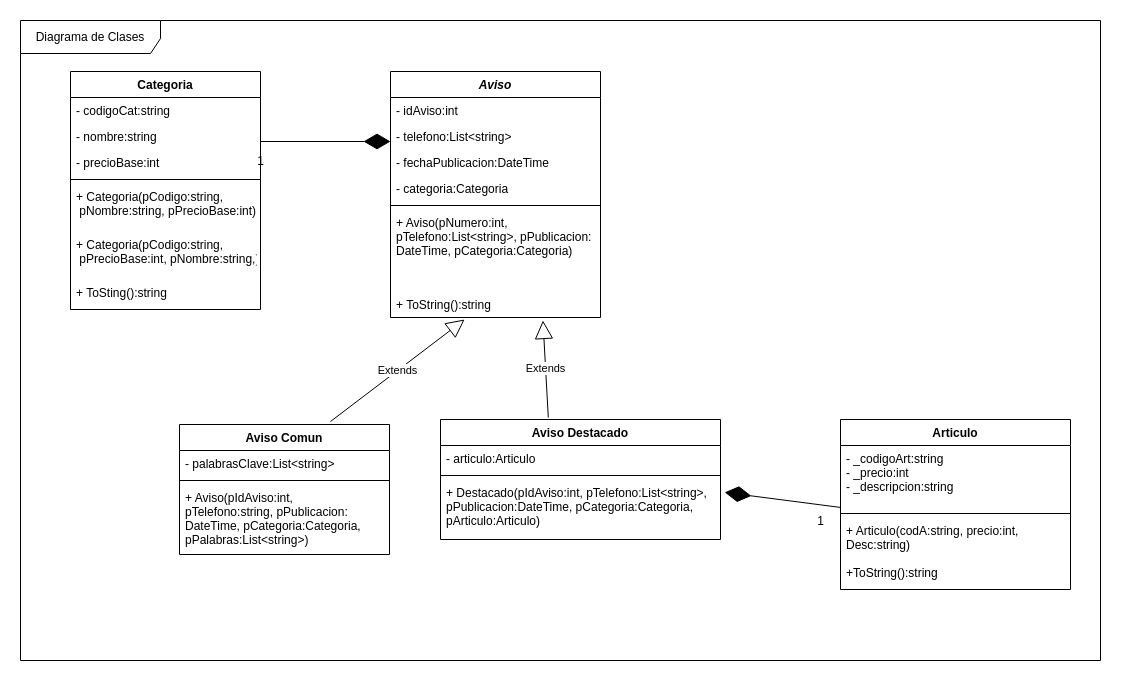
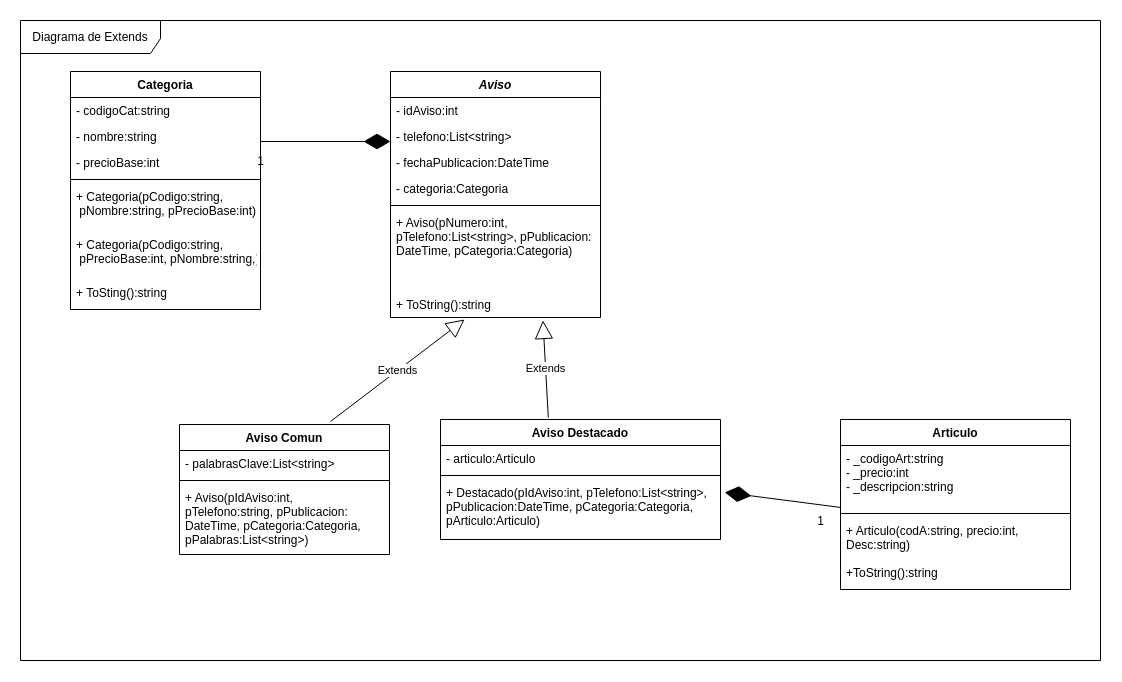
  <mxCell id="0" />
  <mxCell id="1" parent="0" />
  <mxCell id="2" value="Aviso" style="swimlane;fontStyle=3;align=center;verticalAlign=top;childLayout=stackLayout;horizontal=1;startSize=26;horizontalStack=0;resizeParent=1;resizeParentMax=0;resizeLast=0;collapsible=1;marginBottom=0;" parent="1" vertex="1"><mxGeometry x="390" y="71" width="210" height="246" as="geometry" /></mxCell>
  <mxCell id="3" value="- idAviso:int" style="text;strokeColor=none;fillColor=none;align=left;verticalAlign=top;spacingLeft=4;spacingRight=4;overflow=hidden;rotatable=0;points=[[0,0.5],[1,0.5]];portConstraint=eastwest;" parent="2" vertex="1"><mxGeometry y="26" width="210" height="26" as="geometry" /></mxCell>
  <mxCell id="4" value="- telefono:List&lt;string&gt;" style="text;strokeColor=none;fillColor=none;align=left;verticalAlign=top;spacingLeft=4;spacingRight=4;overflow=hidden;rotatable=0;points=[[0,0.5],[1,0.5]];portConstraint=eastwest;" parent="2" vertex="1"><mxGeometry y="52" width="210" height="26" as="geometry" /></mxCell>
  <mxCell id="5" value="- fechaPublicacion:DateTime" style="text;strokeColor=none;fillColor=none;align=left;verticalAlign=top;spacingLeft=4;spacingRight=4;overflow=hidden;rotatable=0;points=[[0,0.5],[1,0.5]];portConstraint=eastwest;" parent="2" vertex="1"><mxGeometry y="78" width="210" height="26" as="geometry" /></mxCell>
  <mxCell id="6" value="- categoria:Categoria" style="text;strokeColor=none;fillColor=none;align=left;verticalAlign=top;spacingLeft=4;spacingRight=4;overflow=hidden;rotatable=0;points=[[0,0.5],[1,0.5]];portConstraint=eastwest;" parent="2" vertex="1"><mxGeometry y="104" width="210" height="26" as="geometry" /></mxCell>
  <mxCell id="7" value="" style="line;strokeWidth=1;fillColor=none;align=left;verticalAlign=middle;spacingTop=-1;spacingLeft=3;spacingRight=3;rotatable=0;labelPosition=right;points=[];portConstraint=eastwest;" parent="2" vertex="1"><mxGeometry y="130" width="210" height="8" as="geometry" /></mxCell>
  <mxCell id="8" value="+ Aviso(pNumero:int, &#10;pTelefono:List&lt;string&gt;, pPublicacion:&#10;DateTime, pCategoria:Categoria)" style="text;strokeColor=none;fillColor=none;align=left;verticalAlign=top;spacingLeft=4;spacingRight=4;overflow=hidden;rotatable=0;points=[[0,0.5],[1,0.5]];portConstraint=eastwest;" parent="2" vertex="1"><mxGeometry y="138" width="210" height="82" as="geometry" /></mxCell>
  <mxCell id="9" value="+ ToString():string" style="text;strokeColor=none;fillColor=none;align=left;verticalAlign=top;spacingLeft=4;spacingRight=4;overflow=hidden;rotatable=0;points=[[0,0.5],[1,0.5]];portConstraint=eastwest;" parent="2" vertex="1"><mxGeometry y="220" width="210" height="26" as="geometry" /></mxCell>
  <mxCell id="10" value="Categoria" style="swimlane;fontStyle=1;align=center;verticalAlign=top;childLayout=stackLayout;horizontal=1;startSize=26;horizontalStack=0;resizeParent=1;resizeParentMax=0;resizeLast=0;collapsible=1;marginBottom=0;" parent="1" vertex="1"><mxGeometry x="70" y="71" width="190" height="238" as="geometry" /></mxCell>
  <mxCell id="11" value="- codigoCat:string" style="text;strokeColor=none;fillColor=none;align=left;verticalAlign=top;spacingLeft=4;spacingRight=4;overflow=hidden;rotatable=0;points=[[0,0.5],[1,0.5]];portConstraint=eastwest;" parent="10" vertex="1"><mxGeometry y="26" width="190" height="26" as="geometry" /></mxCell>
  <mxCell id="12" value="- nombre:string" style="text;strokeColor=none;fillColor=none;align=left;verticalAlign=top;spacingLeft=4;spacingRight=4;overflow=hidden;rotatable=0;points=[[0,0.5],[1,0.5]];portConstraint=eastwest;" parent="10" vertex="1"><mxGeometry y="52" width="190" height="26" as="geometry" /></mxCell>
  <mxCell id="13" value="- precioBase:int" style="text;strokeColor=none;fillColor=none;align=left;verticalAlign=top;spacingLeft=4;spacingRight=4;overflow=hidden;rotatable=0;points=[[0,0.5],[1,0.5]];portConstraint=eastwest;" parent="10" vertex="1"><mxGeometry y="78" width="190" height="26" as="geometry" /></mxCell>
  <mxCell id="14" value="" style="line;strokeWidth=1;fillColor=none;align=left;verticalAlign=middle;spacingTop=-1;spacingLeft=3;spacingRight=3;rotatable=0;labelPosition=right;points=[];portConstraint=eastwest;" parent="10" vertex="1"><mxGeometry y="104" width="190" height="8" as="geometry" /></mxCell>
  <mxCell id="15" value="+ Categoria(pCodigo:string,&#10; pNombre:string, pPrecioBase:int)" style="text;strokeColor=none;fillColor=none;align=left;verticalAlign=top;spacingLeft=4;spacingRight=4;overflow=hidden;rotatable=0;points=[[0,0.5],[1,0.5]];portConstraint=eastwest;" parent="10" vertex="1"><mxGeometry y="112" width="190" height="48" as="geometry" /></mxCell>
  <mxCell id="16" value="+ Categoria(pCodigo:string,&#10; pPrecioBase:int, pNombre:string,)" style="text;strokeColor=none;fillColor=none;align=left;verticalAlign=top;spacingLeft=4;spacingRight=4;overflow=hidden;rotatable=0;points=[[0,0.5],[1,0.5]];portConstraint=eastwest;" vertex="1" parent="10"><mxGeometry y="160" width="190" height="48" as="geometry" /></mxCell>
  <mxCell id="17" value="+ ToSting():string" style="text;strokeColor=none;fillColor=none;align=left;verticalAlign=top;spacingLeft=4;spacingRight=4;overflow=hidden;rotatable=0;points=[[0,0.5],[1,0.5]];portConstraint=eastwest;" parent="10" vertex="1"><mxGeometry y="208" width="190" height="30" as="geometry" /></mxCell>
  <mxCell id="18" value="" style="endArrow=diamondThin;endFill=1;endSize=24;html=1;" parent="1" edge="1"><mxGeometry width="160" relative="1" as="geometry"><mxPoint x="260" y="141" as="sourcePoint" /><mxPoint x="390" y="141" as="targetPoint" /></mxGeometry></mxCell>
  <mxCell id="19" value="1" style="text;html=1;align=center;verticalAlign=middle;resizable=0;points=[];autosize=1;" parent="1" vertex="1"><mxGeometry x="250" y="151" width="20" height="20" as="geometry" /></mxCell>
  <mxCell id="20" value="Aviso Comun" style="swimlane;fontStyle=1;align=center;verticalAlign=top;childLayout=stackLayout;horizontal=1;startSize=26;horizontalStack=0;resizeParent=1;resizeParentMax=0;resizeLast=0;collapsible=1;marginBottom=0;" parent="1" vertex="1"><mxGeometry x="179" y="424" width="210" height="130" as="geometry" /></mxCell>
  <mxCell id="21" value="- palabrasClave:List&lt;string&gt;" style="text;strokeColor=none;fillColor=none;align=left;verticalAlign=top;spacingLeft=4;spacingRight=4;overflow=hidden;rotatable=0;points=[[0,0.5],[1,0.5]];portConstraint=eastwest;" parent="20" vertex="1"><mxGeometry y="26" width="210" height="26" as="geometry" /></mxCell>
  <mxCell id="22" value="" style="line;strokeWidth=1;fillColor=none;align=left;verticalAlign=middle;spacingTop=-1;spacingLeft=3;spacingRight=3;rotatable=0;labelPosition=right;points=[];portConstraint=eastwest;" parent="20" vertex="1"><mxGeometry y="52" width="210" height="8" as="geometry" /></mxCell>
  <mxCell id="23" value="+ Aviso(pIdAviso:int, &#10;pTelefono:string, pPublicacion:&#10;DateTime, pCategoria:Categoria, &#10;pPalabras:List&lt;string&gt;)&#10;&#10;" style="text;strokeColor=none;fillColor=none;align=left;verticalAlign=top;spacingLeft=4;spacingRight=4;overflow=hidden;rotatable=0;points=[[0,0.5],[1,0.5]];portConstraint=eastwest;" parent="20" vertex="1"><mxGeometry y="60" width="210" height="70" as="geometry" /></mxCell>
  <mxCell id="24" value="Extends" style="endArrow=block;endSize=16;endFill=0;html=1;entryX=0.353;entryY=1.077;entryDx=0;entryDy=0;entryPerimeter=0;" parent="1" target="9" edge="1"><mxGeometry width="160" relative="1" as="geometry"><mxPoint x="330" y="421" as="sourcePoint" /><mxPoint x="480" y="381" as="targetPoint" /></mxGeometry></mxCell>
  <mxCell id="25" value="Aviso Destacado" style="swimlane;fontStyle=1;align=center;verticalAlign=top;childLayout=stackLayout;horizontal=1;startSize=26;horizontalStack=0;resizeParent=1;resizeParentMax=0;resizeLast=0;collapsible=1;marginBottom=0;" parent="1" vertex="1"><mxGeometry x="440" y="419" width="280" height="120" as="geometry" /></mxCell>
  <mxCell id="26" value="- articulo:Articulo" style="text;strokeColor=none;fillColor=none;align=left;verticalAlign=top;spacingLeft=4;spacingRight=4;overflow=hidden;rotatable=0;points=[[0,0.5],[1,0.5]];portConstraint=eastwest;" parent="25" vertex="1"><mxGeometry y="26" width="280" height="26" as="geometry" /></mxCell>
  <mxCell id="27" value="" style="line;strokeWidth=1;fillColor=none;align=left;verticalAlign=middle;spacingTop=-1;spacingLeft=3;spacingRight=3;rotatable=0;labelPosition=right;points=[];portConstraint=eastwest;" parent="25" vertex="1"><mxGeometry y="52" width="280" height="8" as="geometry" /></mxCell>
  <mxCell id="28" value="+ Destacado(pIdAviso:int, pTelefono:List&lt;string&gt;,&#10;pPublicacion:DateTime, pCategoria:Categoria,&#10;pArticulo:Articulo)&#10;" style="text;strokeColor=none;fillColor=none;align=left;verticalAlign=top;spacingLeft=4;spacingRight=4;overflow=hidden;rotatable=0;points=[[0,0.5],[1,0.5]];portConstraint=eastwest;" parent="25" vertex="1"><mxGeometry y="60" width="280" height="60" as="geometry" /></mxCell>
  <mxCell id="29" value="Articulo" style="swimlane;fontStyle=1;align=center;verticalAlign=top;childLayout=stackLayout;horizontal=1;startSize=26;horizontalStack=0;resizeParent=1;resizeParentMax=0;resizeLast=0;collapsible=1;marginBottom=0;" parent="1" vertex="1"><mxGeometry x="840" y="419" width="230" height="170" as="geometry" /></mxCell>
  <mxCell id="30" value="- _codigoArt:string&#10;- _precio:int&#10;- _descripcion:string" style="text;strokeColor=none;fillColor=none;align=left;verticalAlign=top;spacingLeft=4;spacingRight=4;overflow=hidden;rotatable=0;points=[[0,0.5],[1,0.5]];portConstraint=eastwest;" parent="29" vertex="1"><mxGeometry y="26" width="230" height="64" as="geometry" /></mxCell>
  <mxCell id="31" value="" style="line;strokeWidth=1;fillColor=none;align=left;verticalAlign=middle;spacingTop=-1;spacingLeft=3;spacingRight=3;rotatable=0;labelPosition=right;points=[];portConstraint=eastwest;" parent="29" vertex="1"><mxGeometry y="90" width="230" height="8" as="geometry" /></mxCell>
  <mxCell id="32" value="+ Articulo(codA:string, precio:int,&#10;Desc:string)&#10;&#10;+ToString():string" style="text;strokeColor=none;fillColor=none;align=left;verticalAlign=top;spacingLeft=4;spacingRight=4;overflow=hidden;rotatable=0;points=[[0,0.5],[1,0.5]];portConstraint=eastwest;" parent="29" vertex="1"><mxGeometry y="98" width="230" height="72" as="geometry" /></mxCell>
  <mxCell id="33" value="" style="endArrow=diamondThin;endFill=1;endSize=24;html=1;entryX=1.015;entryY=0.215;entryDx=0;entryDy=0;entryPerimeter=0;exitX=0;exitY=0.968;exitDx=0;exitDy=0;exitPerimeter=0;" parent="1" source="30" target="28" edge="1"><mxGeometry width="160" relative="1" as="geometry"><mxPoint x="760" y="621" as="sourcePoint" /><mxPoint x="920" y="621" as="targetPoint" /></mxGeometry></mxCell>
  <mxCell id="34" value="1" style="text;html=1;align=center;verticalAlign=middle;resizable=0;points=[];autosize=1;" parent="1" vertex="1"><mxGeometry x="810" y="511" width="20" height="20" as="geometry" /></mxCell>
  <mxCell id="35" value="Extends" style="endArrow=block;endSize=16;endFill=0;html=1;entryX=0.726;entryY=1.115;entryDx=0;entryDy=0;entryPerimeter=0;exitX=0.385;exitY=-0.016;exitDx=0;exitDy=0;exitPerimeter=0;" parent="1" source="25" target="9" edge="1"><mxGeometry width="160" relative="1" as="geometry"><mxPoint x="500" y="401" as="sourcePoint" /><mxPoint x="660" y="401" as="targetPoint" /></mxGeometry></mxCell>
- <mxCell id="36" value="Diagrama de Clases" style="shape=umlFrame;whiteSpace=wrap;html=1;width=140;height=33;" vertex="1" parent="1"><mxGeometry x="20" y="20" width="1080" height="640" as="geometry" /></mxCell>
+ <mxCell id="36" value="Diagrama de Extends" style="shape=umlFrame;whiteSpace=wrap;html=1;width=140;height=33;" vertex="1" parent="1"><mxGeometry x="20" y="20" width="1080" height="640" as="geometry" /></mxCell>
